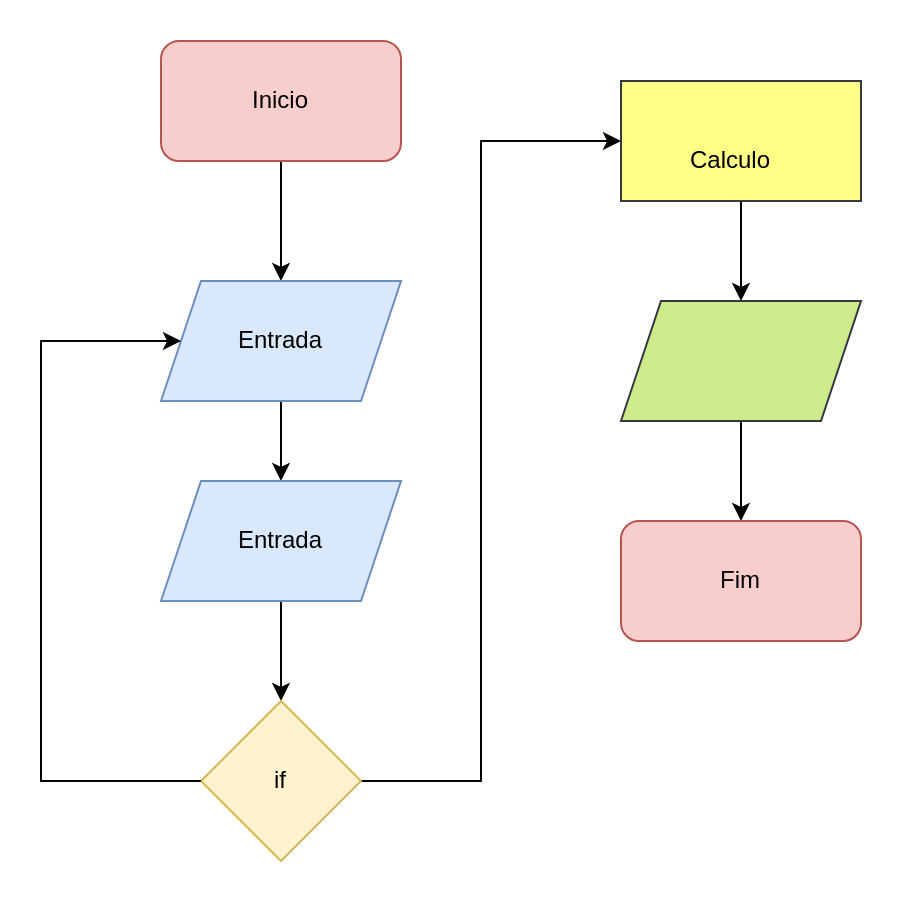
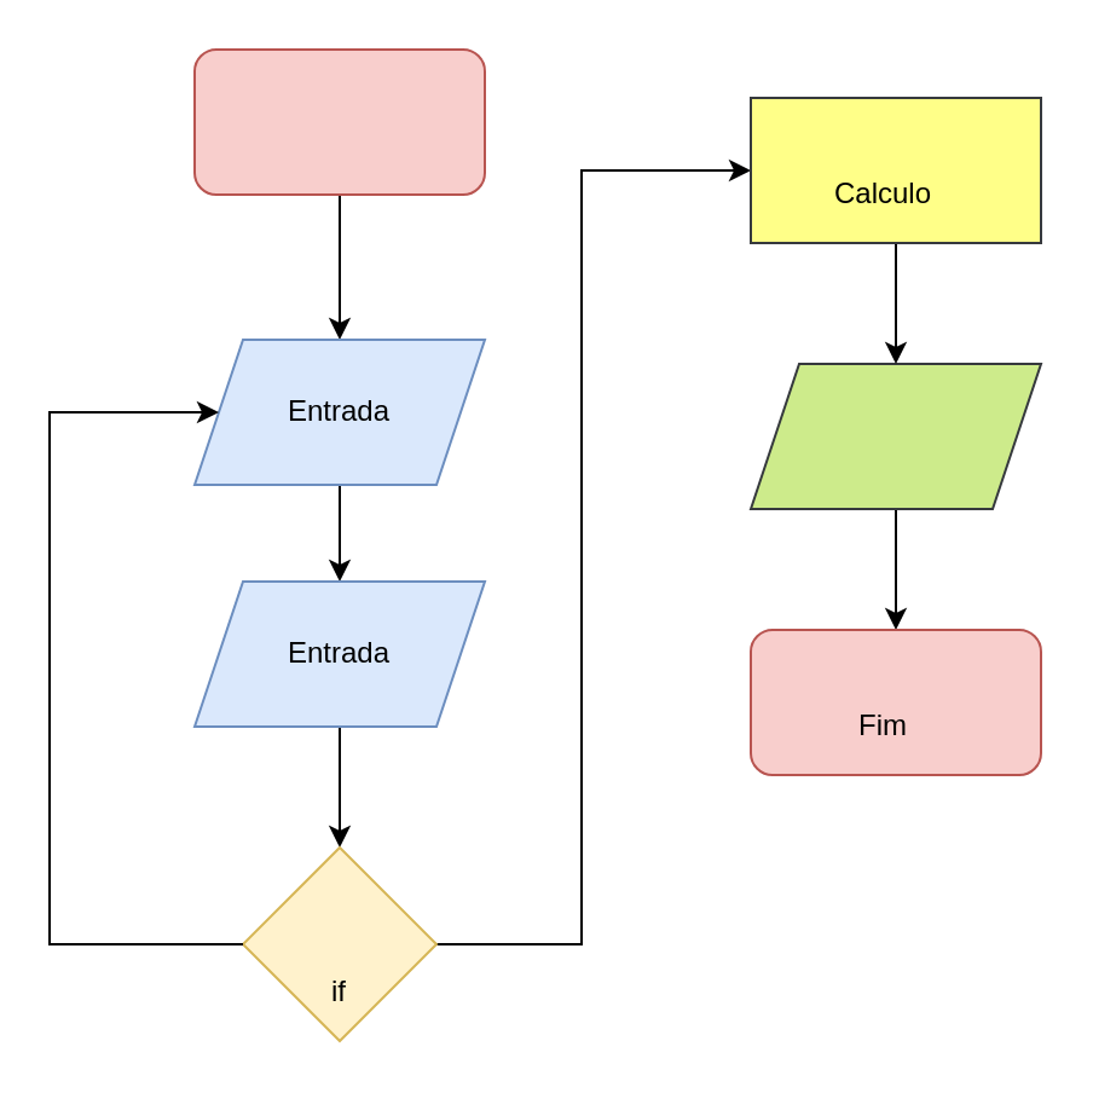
  <mxCell id="0" />
  <mxCell id="1" parent="0" />
  <mxCell id="2" value="" style="endArrow=classic;html=1;rounded=0;entryX=0.5;entryY=0;entryDx=0;entryDy=0;exitX=0.5;exitY=1;exitDx=0;exitDy=0;" edge="1" parent="1" source="9" target="4"><mxGeometry width="50" height="50" relative="1" as="geometry"><mxPoint x="140" y="90" as="sourcePoint" /><mxPoint x="180" y="50" as="targetPoint" /></mxGeometry></mxCell>
  <mxCell id="3" value="" style="edgeStyle=orthogonalEdgeStyle;rounded=0;orthogonalLoop=1;jettySize=auto;html=1;" edge="1" parent="1" source="4" target="6"><mxGeometry relative="1" as="geometry" /></mxCell>
  <mxCell id="4" value="" style="shape=parallelogram;perimeter=parallelogramPerimeter;whiteSpace=wrap;html=1;fixedSize=1;fillColor=#dae8fc;strokeColor=#6c8ebf;" vertex="1" parent="1"><mxGeometry x="80" y="140" width="120" height="60" as="geometry" /></mxCell>
  <mxCell id="5" value="" style="edgeStyle=orthogonalEdgeStyle;rounded=0;orthogonalLoop=1;jettySize=auto;html=1;" edge="1" parent="1" source="6" target="8"><mxGeometry relative="1" as="geometry" /></mxCell>
  <mxCell id="6" value="" style="shape=parallelogram;perimeter=parallelogramPerimeter;whiteSpace=wrap;html=1;fixedSize=1;fillColor=#dae8fc;strokeColor=#6c8ebf;" vertex="1" parent="1"><mxGeometry x="80" y="240" width="120" height="60" as="geometry" /></mxCell>
  <mxCell id="7" value="" style="edgeStyle=orthogonalEdgeStyle;rounded=0;orthogonalLoop=1;jettySize=auto;html=1;" edge="1" parent="1" source="8" target="15"><mxGeometry relative="1" as="geometry"><Array as="points"><mxPoint x="240" y="390" /><mxPoint x="240" y="70" /></Array></mxGeometry></mxCell>
  <mxCell id="8" value="" style="rhombus;whiteSpace=wrap;html=1;fillColor=#fff2cc;strokeColor=#d6b656;" vertex="1" parent="1"><mxGeometry x="100" y="350" width="80" height="80" as="geometry" /></mxCell>
  <mxCell id="9" value="" style="rounded=1;whiteSpace=wrap;html=1;fillColor=#f8cecc;strokeColor=#b85450;" vertex="1" parent="1"><mxGeometry x="80" y="20" width="120" height="60" as="geometry" /></mxCell>
  <mxCell id="10" value="" style="endArrow=classic;html=1;rounded=0;exitX=0;exitY=0.5;exitDx=0;exitDy=0;" edge="1" parent="1" source="8" target="4"><mxGeometry width="50" height="50" relative="1" as="geometry"><mxPoint x="-70" y="380" as="sourcePoint" /><mxPoint x="-20" y="330" as="targetPoint" /><Array as="points"><mxPoint x="20" y="390" /><mxPoint x="20" y="170" /></Array></mxGeometry></mxCell>
  <mxCell id="11" value="" style="edgeStyle=orthogonalEdgeStyle;rounded=0;orthogonalLoop=1;jettySize=auto;html=1;" edge="1" parent="1" source="12" target="13"><mxGeometry relative="1" as="geometry" /></mxCell>
  <mxCell id="12" value="" style="shape=parallelogram;perimeter=parallelogramPerimeter;whiteSpace=wrap;html=1;fixedSize=1;fillColor=#cdeb8b;strokeColor=#36393d;" vertex="1" parent="1"><mxGeometry x="310" y="150" width="120" height="60" as="geometry" /></mxCell>
  <mxCell id="13" value="" style="rounded=1;whiteSpace=wrap;html=1;fillColor=#f8cecc;strokeColor=#b85450;" vertex="1" parent="1"><mxGeometry x="310" y="260" width="120" height="60" as="geometry" /></mxCell>
  <mxCell id="14" value="" style="edgeStyle=orthogonalEdgeStyle;rounded=0;orthogonalLoop=1;jettySize=auto;html=1;" edge="1" parent="1" source="15" target="12"><mxGeometry relative="1" as="geometry" /></mxCell>
  <mxCell id="15" value="" style="whiteSpace=wrap;html=1;fillColor=#ffff88;strokeColor=#36393d;" vertex="1" parent="1"><mxGeometry x="310" y="40" width="120" height="60" as="geometry" /></mxCell>
- <mxCell id="16" value="Inicio" style="text;html=1;strokeColor=none;fillColor=none;align=center;verticalAlign=middle;whiteSpace=wrap;rounded=0;" vertex="1" parent="1"><mxGeometry x="110" y="35" width="60" height="30" as="geometry" /></mxCell>
- <mxCell id="17" value="Fim" style="text;html=1;strokeColor=none;fillColor=none;align=center;verticalAlign=middle;whiteSpace=wrap;rounded=0;" vertex="1" parent="1"><mxGeometry x="340" y="275" width="60" height="30" as="geometry" /></mxCell>
- <mxCell id="18" value="if" style="text;html=1;strokeColor=none;fillColor=none;align=center;verticalAlign=middle;whiteSpace=wrap;rounded=0;" vertex="1" parent="1"><mxGeometry x="110" y="375" width="60" height="30" as="geometry" /></mxCell>
+ <mxCell id="17" value="Fim" style="text;html=1;strokeColor=none;fillColor=none;align=center;verticalAlign=middle;whiteSpace=wrap;rounded=0;" vertex="1" parent="1"><mxGeometry x="335" y="285" width="60" height="30" as="geometry" /></mxCell>
+ <mxCell id="18" value="if" style="text;html=1;strokeColor=none;fillColor=none;align=center;verticalAlign=middle;whiteSpace=wrap;rounded=0;" vertex="1" parent="1"><mxGeometry x="110" y="395" width="60" height="30" as="geometry" /></mxCell>
  <mxCell id="19" value="Entrada" style="text;html=1;strokeColor=none;fillColor=none;align=center;verticalAlign=middle;whiteSpace=wrap;rounded=0;" vertex="1" parent="1"><mxGeometry x="110" y="155" width="60" height="30" as="geometry" /></mxCell>
  <mxCell id="20" value="Entrada" style="text;html=1;strokeColor=none;fillColor=none;align=center;verticalAlign=middle;whiteSpace=wrap;rounded=0;" vertex="1" parent="1"><mxGeometry x="110" y="255" width="60" height="30" as="geometry" /></mxCell>
  <mxCell id="21" value="Calculo" style="text;html=1;strokeColor=none;fillColor=none;align=center;verticalAlign=middle;whiteSpace=wrap;rounded=0;" vertex="1" parent="1"><mxGeometry x="335" y="65" width="60" height="30" as="geometry" /></mxCell>
